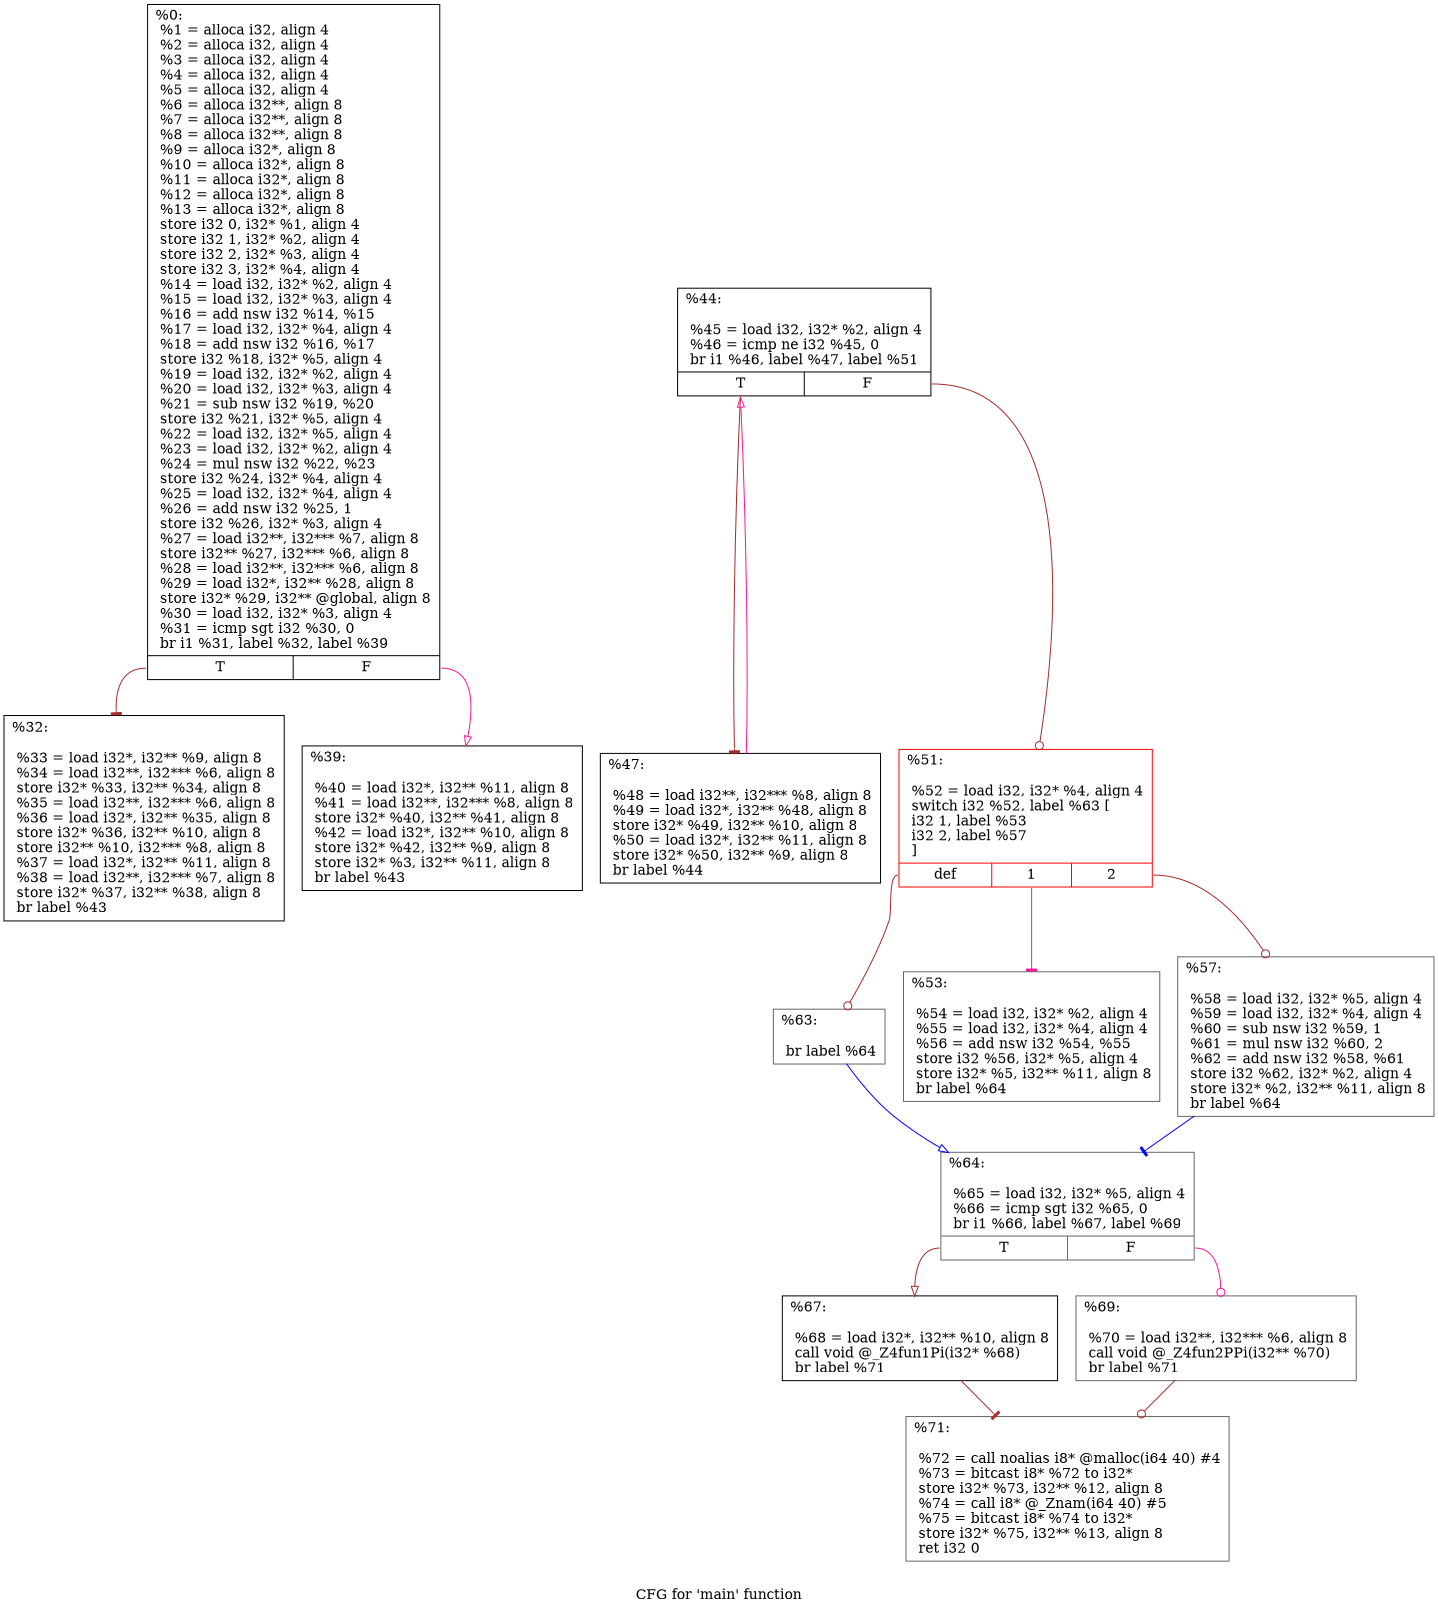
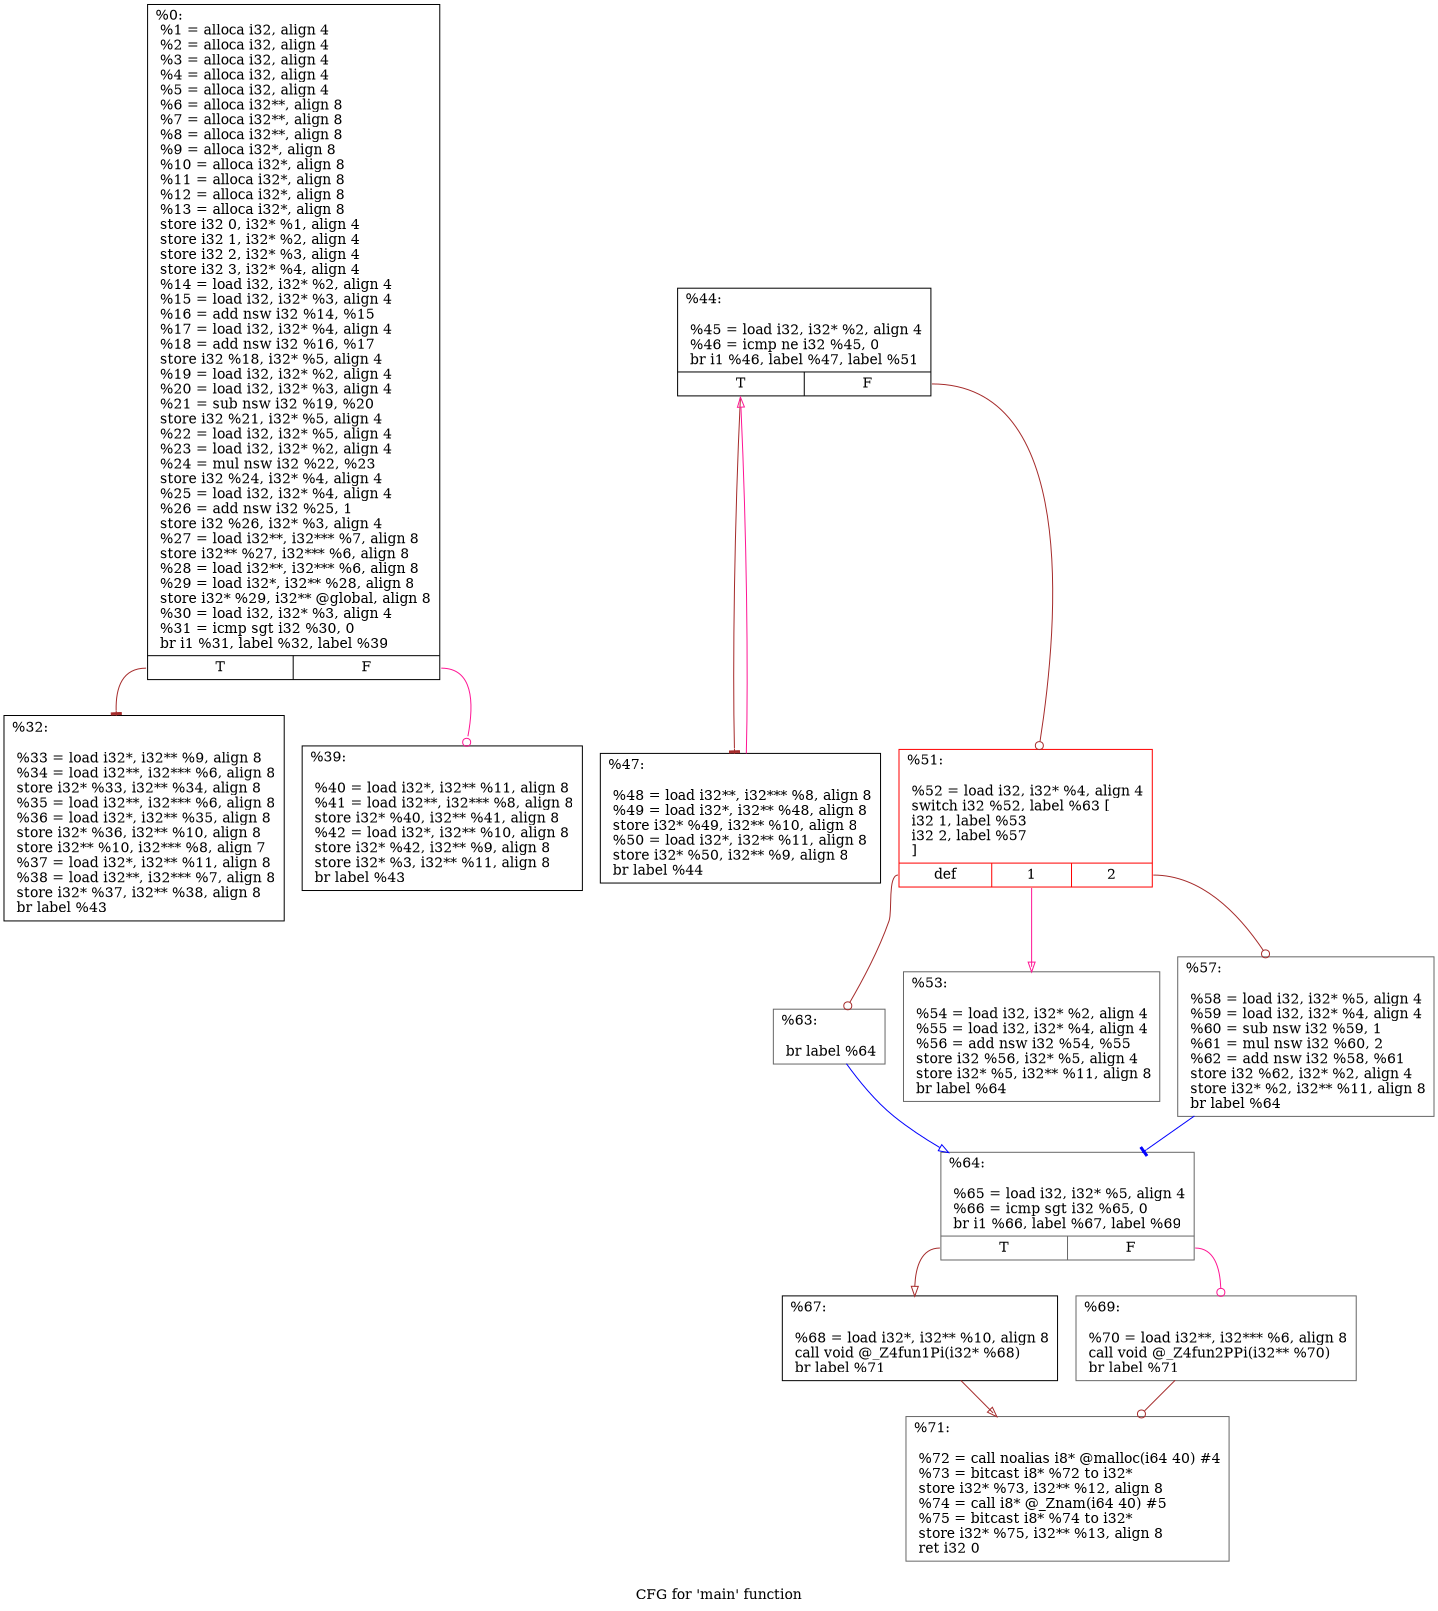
  digraph {
    label="CFG for 'main' function"
    node [color=black shape=record]
    edge [arrowhead=tee color=brown]
    n1 [label="{%0:\l  %1 = alloca i32, align 4\l  %2 = alloca i32, align 4\l  %3 = alloca i32, align 4\l  %4 = alloca i32, align 4\l  %5 = alloca i32, align 4\l  %6 = alloca i32**, align 8\l  %7 = alloca i32**, align 8\l  %8 = alloca i32**, align 8\l  %9 = alloca i32*, align 8\l  %10 = alloca i32*, align 8\l  %11 = alloca i32*, align 8\l  %12 = alloca i32*, align 8\l  %13 = alloca i32*, align 8\l  store i32 0, i32* %1, align 4\l  store i32 1, i32* %2, align 4\l  store i32 2, i32* %3, align 4\l  store i32 3, i32* %4, align 4\l  %14 = load i32, i32* %2, align 4\l  %15 = load i32, i32* %3, align 4\l  %16 = add nsw i32 %14, %15\l  %17 = load i32, i32* %4, align 4\l  %18 = add nsw i32 %16, %17\l  store i32 %18, i32* %5, align 4\l  %19 = load i32, i32* %2, align 4\l  %20 = load i32, i32* %3, align 4\l  %21 = sub nsw i32 %19, %20\l  store i32 %21, i32* %5, align 4\l  %22 = load i32, i32* %5, align 4\l  %23 = load i32, i32* %2, align 4\l  %24 = mul nsw i32 %22, %23\l  store i32 %24, i32* %4, align 4\l  %25 = load i32, i32* %4, align 4\l  %26 = add nsw i32 %25, 1\l  store i32 %26, i32* %3, align 4\l  %27 = load i32**, i32*** %7, align 8\l  store i32** %27, i32*** %6, align 8\l  %28 = load i32**, i32*** %6, align 8\l  %29 = load i32*, i32** %28, align 8\l  store i32* %29, i32** @global, align 8\l  %30 = load i32, i32* %3, align 4\l  %31 = icmp sgt i32 %30, 0\l  br i1 %31, label %32, label %39\l|{<s0>T|<s1>F}}"]
-   n2 [label="{%32:\l\l  %33 = load i32*, i32** %9, align 8\l  %34 = load i32**, i32*** %6, align 8\l  store i32* %33, i32** %34, align 8\l  %35 = load i32**, i32*** %6, align 8\l  %36 = load i32*, i32** %35, align 8\l  store i32* %36, i32** %10, align 8\l  store i32** %10, i32*** %8, align 8\l  %37 = load i32*, i32** %11, align 8\l  %38 = load i32**, i32*** %7, align 8\l  store i32* %37, i32** %38, align 8\l  br label %43\l}"]
+   n2 [label="{%32:\l\l  %33 = load i32*, i32** %9, align 8\l  %34 = load i32**, i32*** %6, align 8\l  store i32* %33, i32** %34, align 8\l  %35 = load i32**, i32*** %6, align 8\l  %36 = load i32*, i32** %35, align 8\l  store i32* %36, i32** %10, align 8\l  store i32** %10, i32*** %8, align 7\l  %37 = load i32*, i32** %11, align 8\l  %38 = load i32**, i32*** %7, align 8\l  store i32* %37, i32** %38, align 8\l  br label %43\l}"]
    n3 [label="{%39:\l\l  %40 = load i32*, i32** %11, align 8\l  %41 = load i32**, i32*** %8, align 8\l  store i32* %40, i32** %41, align 8\l  %42 = load i32*, i32** %10, align 8\l  store i32* %42, i32** %9, align 8\l  store i32* %3, i32** %11, align 8\l  br label %43\l}"]
    n4 [label="{%44:\l\l  %45 = load i32, i32* %2, align 4\l  %46 = icmp ne i32 %45, 0\l  br i1 %46, label %47, label %51\l|{<s0>T|<s1>F}}"]
    n5 [label="{%47:\l\l  %48 = load i32**, i32*** %8, align 8\l  %49 = load i32*, i32** %48, align 8\l  store i32* %49, i32** %10, align 8\l  %50 = load i32*, i32** %11, align 8\l  store i32* %50, i32** %9, align 8\l  br label %44\l}"]
    n6 [color=red label="{%51:\l\l  %52 = load i32, i32* %4, align 4\l  switch i32 %52, label %63 [\l    i32 1, label %53\l    i32 2, label %57\l  ]\l|{<s0>def|<s1>1|<s2>2}}"]
    n7 [color=gray40 label="{%63:\l\l  br label %64\l}"]
    n8 [color=gray40 label="{%53:\l\l  %54 = load i32, i32* %2, align 4\l  %55 = load i32, i32* %4, align 4\l  %56 = add nsw i32 %54, %55\l  store i32 %56, i32* %5, align 4\l  store i32* %5, i32** %11, align 8\l  br label %64\l}"]
    n9 [color=gray40 label="{%57:\l\l  %58 = load i32, i32* %5, align 4\l  %59 = load i32, i32* %4, align 4\l  %60 = sub nsw i32 %59, 1\l  %61 = mul nsw i32 %60, 2\l  %62 = add nsw i32 %58, %61\l  store i32 %62, i32* %2, align 4\l  store i32* %2, i32** %11, align 8\l  br label %64\l}"]
    n10 [color=gray40 label="{%64:\l\l  %65 = load i32, i32* %5, align 4\l  %66 = icmp sgt i32 %65, 0\l  br i1 %66, label %67, label %69\l|{<s0>T|<s1>F}}"]
    n11 [label="{%67:\l\l  %68 = load i32*, i32** %10, align 8\l  call void @_Z4fun1Pi(i32* %68)\l  br label %71\l}"]
    n12 [color=gray40 label="{%69:\l\l  %70 = load i32**, i32*** %6, align 8\l  call void @_Z4fun2PPi(i32** %70)\l  br label %71\l}"]
    n13 [color=gray40 label="{%71:\l\l  %72 = call noalias i8* @malloc(i64 40) #4\l  %73 = bitcast i8* %72 to i32*\l  store i32* %73, i32** %12, align 8\l  %74 = call i8* @_Znam(i64 40) #5\l  %75 = bitcast i8* %74 to i32*\l  store i32* %75, i32** %13, align 8\l  ret i32 0\l}"]
    n1 -> n2 [tailport=s0]
-   n1 -> n3 [arrowhead=onormal color=deeppink tailport=s1]
+   n1 -> n3 [arrowhead=odot color=deeppink tailport=s1]
    n4 -> n5 [tailport=s0]
    n4 -> n6 [arrowhead=odot tailport=s1]
    n5 -> n4 [arrowhead=onormal color=deeppink]
    n6 -> n7 [arrowhead=odot tailport=s0]
-   n6 -> n8 [color=deeppink tailport=s1]
+   n6 -> n8 [arrowhead=onormal color=deeppink tailport=s1]
    n6 -> n9 [arrowhead=odot tailport=s2]
    n7 -> n10 [arrowhead=onormal color=blue]
    n9 -> n10 [color=blue]
    n10 -> n11 [arrowhead=onormal tailport=s0]
    n10 -> n12 [arrowhead=odot color=deeppink tailport=s1]
-   n11 -> n13
+   n11 -> n13 [arrowhead=onormal]
    n12 -> n13 [arrowhead=odot]
  }
